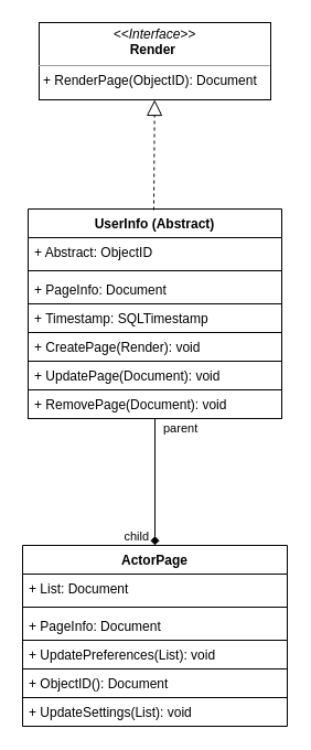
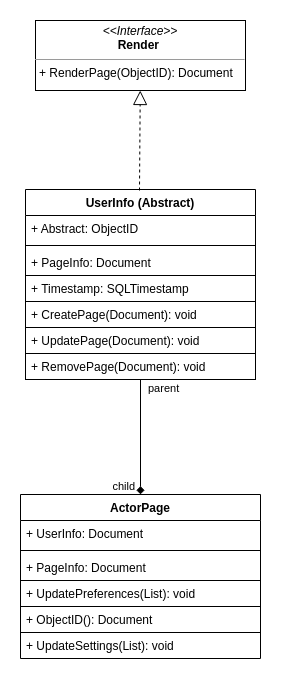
  <mxCell id="0" />
  <mxCell id="1" parent="0" />
  <mxCell id="2" value="UserInfo (Abstract)" style="swimlane;fontStyle=1;align=center;verticalAlign=top;childLayout=stackLayout;horizontal=1;startSize=26;horizontalStack=0;resizeParent=1;resizeParentMax=0;resizeLast=0;collapsible=1;marginBottom=0;strokeColor=#000000;" vertex="1" parent="1"><mxGeometry x="25" y="189" width="230" height="190" as="geometry" /></mxCell>
  <mxCell id="3" value="" style="endArrow=block;dashed=1;endFill=0;endSize=12;html=1;" edge="1" parent="2" target="11"><mxGeometry width="160" relative="1" as="geometry"><mxPoint x="114" y="1" as="sourcePoint" /><mxPoint x="270" y="1" as="targetPoint" /></mxGeometry></mxCell>
  <mxCell id="4" value="+ Abstract: ObjectID" style="text;strokeColor=none;fillColor=none;align=left;verticalAlign=top;spacingLeft=4;spacingRight=4;overflow=hidden;rotatable=0;points=[[0,0.5],[1,0.5]];portConstraint=eastwest;" vertex="1" parent="2"><mxGeometry y="26" width="230" height="26" as="geometry" /></mxCell>
  <mxCell id="5" value="" style="line;strokeWidth=1;fillColor=none;align=left;verticalAlign=middle;spacingTop=-1;spacingLeft=3;spacingRight=3;rotatable=0;labelPosition=right;points=[];portConstraint=eastwest;" vertex="1" parent="2"><mxGeometry y="52" width="230" height="8" as="geometry" /></mxCell>
  <mxCell id="6" value="+ PageInfo: Document " style="text;strokeColor=none;fillColor=none;align=left;verticalAlign=top;spacingLeft=4;spacingRight=4;overflow=hidden;rotatable=0;points=[[0,0.5],[1,0.5]];portConstraint=eastwest;" vertex="1" parent="2"><mxGeometry y="60" width="230" height="26" as="geometry" /></mxCell>
  <mxCell id="7" value="+ Timestamp: SQLTimestamp " style="text;fillColor=none;align=left;verticalAlign=top;spacingLeft=4;spacingRight=4;overflow=hidden;rotatable=0;points=[[0,0.5],[1,0.5]];portConstraint=eastwest;strokeColor=#000000;" vertex="1" parent="2"><mxGeometry y="86" width="230" height="26" as="geometry" /></mxCell>
- <mxCell id="8" value="+ CreatePage(Render): void " style="text;fillColor=none;align=left;verticalAlign=top;spacingLeft=4;spacingRight=4;overflow=hidden;rotatable=0;points=[[0,0.5],[1,0.5]];portConstraint=eastwest;strokeColor=#000000;" vertex="1" parent="2"><mxGeometry y="112" width="230" height="26" as="geometry" /></mxCell>
+ <mxCell id="8" value="+ CreatePage(Document): void " style="text;fillColor=none;align=left;verticalAlign=top;spacingLeft=4;spacingRight=4;overflow=hidden;rotatable=0;points=[[0,0.5],[1,0.5]];portConstraint=eastwest;strokeColor=#000000;" vertex="1" parent="2"><mxGeometry y="112" width="230" height="26" as="geometry" /></mxCell>
  <mxCell id="9" value="+ UpdatePage(Document): void" style="text;fillColor=none;align=left;verticalAlign=top;spacingLeft=4;spacingRight=4;overflow=hidden;rotatable=0;points=[[0,0.5],[1,0.5]];portConstraint=eastwest;strokeColor=#000000;" vertex="1" parent="2"><mxGeometry y="138" width="230" height="26" as="geometry" /></mxCell>
  <mxCell id="10" value="+ RemovePage(Document): void" style="text;fillColor=none;align=left;verticalAlign=top;spacingLeft=4;spacingRight=4;overflow=hidden;rotatable=0;points=[[0,0.5],[1,0.5]];portConstraint=eastwest;strokeColor=#000000;" vertex="1" parent="2"><mxGeometry y="164" width="230" height="26" as="geometry" /></mxCell>
  <mxCell id="11" value="&lt;p style=&quot;margin: 0px ; margin-top: 4px ; text-align: center&quot;&gt;&lt;i&gt;&amp;lt;&amp;lt;Interface&amp;gt;&amp;gt;&lt;/i&gt;&lt;br&gt;&lt;b&gt;Render&amp;nbsp;&lt;/b&gt;&lt;/p&gt;&lt;hr size=&quot;1&quot;&gt;&lt;p style=&quot;margin: 0px ; margin-left: 4px&quot;&gt;+ RenderPage(ObjectID): Document&lt;br&gt;&lt;/p&gt;" style="verticalAlign=top;align=left;overflow=fill;fontSize=12;fontFamily=Helvetica;html=1;strokeColor=#000000;" vertex="1" parent="1"><mxGeometry x="35" y="20" width="210" height="70" as="geometry" /></mxCell>
  <mxCell id="12" value="ActorPage" style="swimlane;fontStyle=1;align=center;verticalAlign=top;childLayout=stackLayout;horizontal=1;startSize=26;horizontalStack=0;resizeParent=1;resizeParentMax=0;resizeLast=0;collapsible=1;marginBottom=0;strokeColor=#000000;" vertex="1" parent="1"><mxGeometry x="20" y="494" width="240" height="164" as="geometry" /></mxCell>
- <mxCell id="13" value="+ List: Document" style="text;strokeColor=none;fillColor=none;align=left;verticalAlign=top;spacingLeft=4;spacingRight=4;overflow=hidden;rotatable=0;points=[[0,0.5],[1,0.5]];portConstraint=eastwest;" vertex="1" parent="12"><mxGeometry y="26" width="240" height="26" as="geometry" /></mxCell>
+ <mxCell id="13" value="+ UserInfo: Document" style="text;strokeColor=none;fillColor=none;align=left;verticalAlign=top;spacingLeft=4;spacingRight=4;overflow=hidden;rotatable=0;points=[[0,0.5],[1,0.5]];portConstraint=eastwest;" vertex="1" parent="12"><mxGeometry y="26" width="240" height="26" as="geometry" /></mxCell>
  <mxCell id="14" value="" style="line;strokeWidth=1;fillColor=none;align=left;verticalAlign=middle;spacingTop=-1;spacingLeft=3;spacingRight=3;rotatable=0;labelPosition=right;points=[];portConstraint=eastwest;" vertex="1" parent="12"><mxGeometry y="52" width="240" height="8" as="geometry" /></mxCell>
  <mxCell id="15" value="+ PageInfo: Document" style="text;strokeColor=none;fillColor=none;align=left;verticalAlign=top;spacingLeft=4;spacingRight=4;overflow=hidden;rotatable=0;points=[[0,0.5],[1,0.5]];portConstraint=eastwest;" vertex="1" parent="12"><mxGeometry y="60" width="240" height="26" as="geometry" /></mxCell>
  <mxCell id="16" value="+ UpdatePreferences(List): void " style="text;fillColor=none;align=left;verticalAlign=top;spacingLeft=4;spacingRight=4;overflow=hidden;rotatable=0;points=[[0,0.5],[1,0.5]];portConstraint=eastwest;strokeColor=#000000;" vertex="1" parent="12"><mxGeometry y="86" width="240" height="26" as="geometry" /></mxCell>
  <mxCell id="17" value="+ ObjectID(): Document " style="text;fillColor=none;align=left;verticalAlign=top;spacingLeft=4;spacingRight=4;overflow=hidden;rotatable=0;points=[[0,0.5],[1,0.5]];portConstraint=eastwest;strokeColor=#000000;" vertex="1" parent="12"><mxGeometry y="112" width="240" height="26" as="geometry" /></mxCell>
  <mxCell id="18" value="+ UpdateSettings(List): void " style="text;strokeColor=none;fillColor=none;align=left;verticalAlign=top;spacingLeft=4;spacingRight=4;overflow=hidden;rotatable=0;points=[[0,0.5],[1,0.5]];portConstraint=eastwest;" vertex="1" parent="12"><mxGeometry y="138" width="240" height="26" as="geometry" /></mxCell>
  <mxCell id="19" value="" style="endArrow=diamond;html=1;edgeStyle=orthogonalEdgeStyle;entryX=0.5;entryY=0;entryDx=0;entryDy=0;exitX=0.5;exitY=1.003;exitDx=0;exitDy=0;exitPerimeter=0;" edge="1" parent="1" source="10" target="12"><mxGeometry relative="1" as="geometry"><mxPoint x="140" y="380" as="sourcePoint" /><mxPoint x="295" y="460" as="targetPoint" /><Array as="points" /></mxGeometry></mxCell>
  <mxCell id="20" value="parent" style="edgeLabel;resizable=0;html=1;align=left;verticalAlign=bottom;" connectable="0" vertex="1" parent="19"><mxGeometry x="-1" relative="1" as="geometry"><mxPoint x="5.69" y="17.34" as="offset" /></mxGeometry></mxCell>
  <mxCell id="21" value="child" style="edgeLabel;resizable=0;html=1;align=right;verticalAlign=bottom;" connectable="0" vertex="1" parent="19"><mxGeometry x="1" relative="1" as="geometry"><mxPoint x="-5" as="offset" /></mxGeometry></mxCell>
